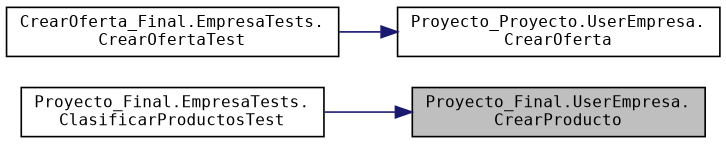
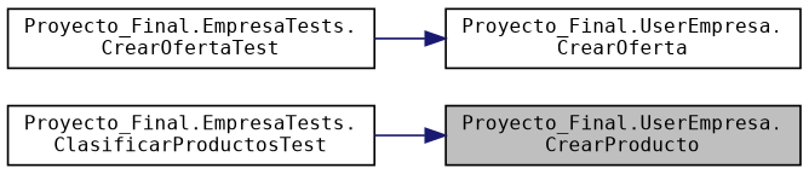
  digraph {
    fontname="DejaVu Sans Mono"
    rankdir=RL
    node [color=black fillcolor=white fontname="DejaVu Sans Mono" fontsize=10 shape=record style=filled]
    edge [color=midnightblue dir=back fontname="DejaVu Sans Mono" fontsize=10 labelfontname=Helvetica labelfontsize=10 style=solid]
    n1 [fillcolor=grey75 fontcolor=black height=0.2 label="Proyecto_Final.UserEmpresa.\lCrearProducto" width=0.4]
    n2 [height=0.2 label="Proyecto_Final.EmpresaTests.\lClasificarProductosTest" width=0.4]
-   n3 [height=0.2 label="Proyecto_Proyecto.UserEmpresa.\lCrearOferta" width=0.4]
-   n4 [height=0.2 label="CrearOferta_Final.EmpresaTests.\lCrearOfertaTest" width=0.4]
+   n3 [height=0.2 label="Proyecto_Final.UserEmpresa.\lCrearOferta" width=0.4]
+   n4 [height=0.2 label="Proyecto_Final.EmpresaTests.\lCrearOfertaTest" width=0.4]
    n1 -> n2
    n3 -> n4
  }
